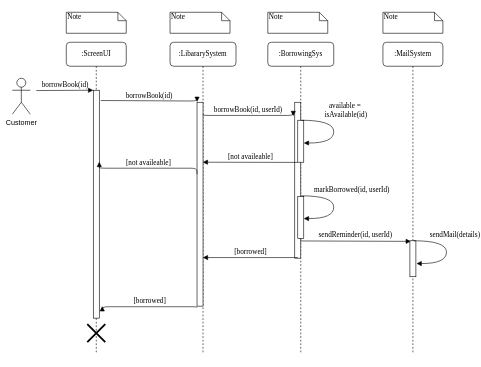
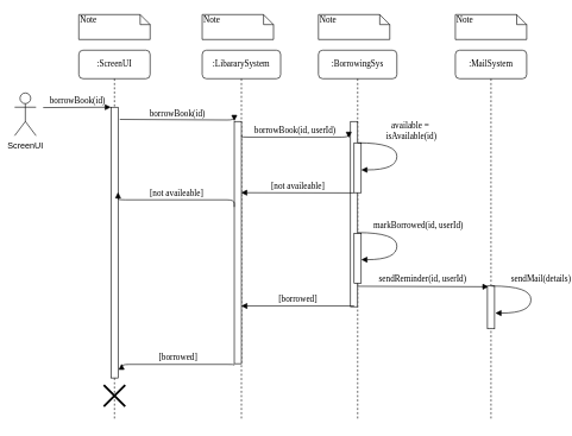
  <mxCell id="0" />
  <mxCell id="1" parent="0" />
  <mxCell id="2" value=":BorrowingSys" style="shape=umlLifeline;perimeter=lifelinePerimeter;whiteSpace=wrap;html=1;container=1;collapsible=0;recursiveResize=0;outlineConnect=0;rounded=1;shadow=0;comic=0;labelBackgroundColor=none;strokeWidth=1;fontFamily=Verdana;fontSize=12;align=center;" parent="1" vertex="1"><mxGeometry x="446" y="70" width="110" height="520" as="geometry" /></mxCell>
  <mxCell id="3" value="" style="html=1;points=[];perimeter=orthogonalPerimeter;rounded=0;shadow=0;comic=0;labelBackgroundColor=none;strokeWidth=1;fontFamily=Verdana;fontSize=12;align=center;" parent="2" vertex="1"><mxGeometry x="45" y="100" width="10" height="260" as="geometry" /></mxCell>
  <mxCell id="4" value="" style="html=1;points=[];perimeter=orthogonalPerimeter;rounded=0;shadow=0;comic=0;labelBackgroundColor=none;strokeWidth=1;fontFamily=Verdana;fontSize=12;align=center;" parent="2" vertex="1"><mxGeometry x="50" y="130" width="10" height="70" as="geometry" /></mxCell>
  <mxCell id="5" value="available =&amp;nbsp;&lt;div&gt;isAvailable(id)&lt;/div&gt;" style="html=1;verticalAlign=bottom;endArrow=block;labelBackgroundColor=none;fontFamily=Verdana;fontSize=12;elbow=vertical;edgeStyle=orthogonalEdgeStyle;curved=1;entryX=1;entryY=0.286;entryPerimeter=0;exitX=1.038;exitY=0.345;exitPerimeter=0;" edge="1" parent="2"><mxGeometry x="-0.231" y="20" relative="1" as="geometry"><mxPoint x="55" y="130" as="sourcePoint" /><mxPoint x="60" y="168" as="targetPoint" /><Array as="points"><mxPoint x="110" y="130" /><mxPoint x="110" y="168" /></Array><mxPoint as="offset" /></mxGeometry></mxCell>
  <mxCell id="6" value="[not availeable]" style="html=1;verticalAlign=bottom;endArrow=block;labelBackgroundColor=none;fontFamily=Verdana;fontSize=12;edgeStyle=elbowEdgeStyle;elbow=vertical;" edge="1" parent="2" target="17"><mxGeometry x="-0.004" relative="1" as="geometry"><mxPoint x="50" y="200.33" as="sourcePoint" /><mxPoint x="-20" y="200.33" as="targetPoint" /><mxPoint as="offset" /></mxGeometry></mxCell>
  <mxCell id="7" value="" style="html=1;points=[];perimeter=orthogonalPerimeter;rounded=0;shadow=0;comic=0;labelBackgroundColor=none;strokeWidth=1;fontFamily=Verdana;fontSize=12;align=center;" vertex="1" parent="2"><mxGeometry x="50" y="257" width="10" height="70" as="geometry" /></mxCell>
  <mxCell id="8" value="markBorrowed(id, userId)" style="html=1;verticalAlign=bottom;endArrow=block;labelBackgroundColor=none;fontFamily=Verdana;fontSize=12;elbow=vertical;edgeStyle=orthogonalEdgeStyle;curved=1;entryX=1;entryY=0.286;entryPerimeter=0;exitX=1.038;exitY=0.345;exitPerimeter=0;" edge="1" parent="2"><mxGeometry x="-0.231" y="30" relative="1" as="geometry"><mxPoint x="55" y="256" as="sourcePoint" /><mxPoint x="60" y="294" as="targetPoint" /><Array as="points"><mxPoint x="110" y="256" /><mxPoint x="110" y="294" /></Array><mxPoint as="offset" /></mxGeometry></mxCell>
  <mxCell id="9" value="sendReminder(id, userId)" style="html=1;verticalAlign=bottom;endArrow=block;labelBackgroundColor=none;fontFamily=Verdana;fontSize=12;edgeStyle=elbowEdgeStyle;elbow=vertical;entryX=0.167;entryY=0.189;entryDx=0;entryDy=0;entryPerimeter=0;" edge="1" parent="2"><mxGeometry x="-0.002" relative="1" as="geometry"><mxPoint x="55" y="331.33" as="sourcePoint" /><mxPoint x="238.67" y="332.34" as="targetPoint" /><mxPoint y="-1" as="offset" /></mxGeometry></mxCell>
  <mxCell id="10" value="[borrowed]" style="html=1;verticalAlign=bottom;endArrow=block;labelBackgroundColor=none;fontFamily=Verdana;fontSize=12;edgeStyle=elbowEdgeStyle;elbow=vertical;" edge="1" parent="2"><mxGeometry relative="1" as="geometry"><mxPoint x="50" y="359" as="sourcePoint" /><mxPoint x="-108.333" y="358.667" as="targetPoint" /></mxGeometry></mxCell>
  <mxCell id="11" value=":MailSystem" style="shape=umlLifeline;perimeter=lifelinePerimeter;whiteSpace=wrap;html=1;container=1;collapsible=0;recursiveResize=0;outlineConnect=0;rounded=1;shadow=0;comic=0;labelBackgroundColor=none;strokeWidth=1;fontFamily=Verdana;fontSize=12;align=center;" parent="1" vertex="1"><mxGeometry x="638" y="70" width="100" height="520" as="geometry" /></mxCell>
  <mxCell id="12" value="" style="html=1;points=[];perimeter=orthogonalPerimeter;rounded=0;shadow=0;comic=0;labelBackgroundColor=none;strokeWidth=1;fontFamily=Verdana;fontSize=12;align=center;" parent="11" vertex="1"><mxGeometry x="45" y="331" width="10" height="60" as="geometry" /></mxCell>
  <mxCell id="13" value="sendMail(details)" style="html=1;verticalAlign=bottom;endArrow=block;labelBackgroundColor=none;fontFamily=Verdana;fontSize=12;elbow=vertical;edgeStyle=orthogonalEdgeStyle;curved=1;entryX=1;entryY=0.286;entryPerimeter=0;exitX=1.038;exitY=0.345;exitPerimeter=0;" edge="1" parent="11"><mxGeometry x="-0.231" y="14" relative="1" as="geometry"><mxPoint x="51" y="331" as="sourcePoint" /><mxPoint x="56" y="369" as="targetPoint" /><Array as="points"><mxPoint x="106" y="331" /><mxPoint x="106" y="369" /></Array><mxPoint as="offset" /></mxGeometry></mxCell>
  <mxCell id="14" value=":ScreenUI" style="shape=umlLifeline;perimeter=lifelinePerimeter;whiteSpace=wrap;html=1;container=1;collapsible=0;recursiveResize=0;outlineConnect=0;rounded=1;shadow=0;comic=0;labelBackgroundColor=none;strokeWidth=1;fontFamily=Verdana;fontSize=12;align=center;" parent="1" vertex="1"><mxGeometry x="110" y="70" width="100" height="520" as="geometry" /></mxCell>
  <mxCell id="15" value="" style="html=1;points=[];perimeter=orthogonalPerimeter;rounded=0;shadow=0;comic=0;labelBackgroundColor=none;strokeWidth=1;fontFamily=Verdana;fontSize=12;align=center;" vertex="1" parent="14"><mxGeometry x="45" y="80" width="10" height="380" as="geometry" /></mxCell>
  <mxCell id="16" value="" style="shape=umlDestroy;whiteSpace=wrap;html=1;strokeWidth=3;targetShapes=umlLifeline;" vertex="1" parent="14"><mxGeometry x="35" y="470" width="30" height="30" as="geometry" /></mxCell>
  <mxCell id="17" value=":LibararySystem" style="shape=umlLifeline;perimeter=lifelinePerimeter;whiteSpace=wrap;html=1;container=1;collapsible=0;recursiveResize=0;outlineConnect=0;rounded=1;shadow=0;comic=0;labelBackgroundColor=none;strokeWidth=1;fontFamily=Verdana;fontSize=12;align=center;" parent="1" vertex="1"><mxGeometry x="283" y="70" width="110" height="520" as="geometry" /></mxCell>
  <mxCell id="18" value="" style="html=1;points=[];perimeter=orthogonalPerimeter;rounded=0;shadow=0;comic=0;labelBackgroundColor=none;strokeWidth=1;fontFamily=Verdana;fontSize=12;align=center;" parent="17" vertex="1"><mxGeometry x="45" y="100" width="10" height="340" as="geometry" /></mxCell>
  <mxCell id="19" value="borrowBook(id)" style="html=1;verticalAlign=bottom;endArrow=block;entryX=0;entryY=0;labelBackgroundColor=none;fontFamily=Verdana;fontSize=12;edgeStyle=elbowEdgeStyle;elbow=vertical;exitX=1.25;exitY=0.045;exitDx=0;exitDy=0;exitPerimeter=0;" edge="1" parent="17" source="15"><mxGeometry x="-0.005" relative="1" as="geometry"><mxPoint x="-50" y="100" as="sourcePoint" /><mxPoint x="45" y="99.5" as="targetPoint" /><mxPoint as="offset" /></mxGeometry></mxCell>
  <mxCell id="20" value="borrowBook(id, userId)" style="html=1;verticalAlign=bottom;endArrow=block;labelBackgroundColor=none;fontFamily=Verdana;fontSize=12;edgeStyle=elbowEdgeStyle;elbow=vertical;entryX=-0.25;entryY=0.089;entryDx=0;entryDy=0;entryPerimeter=0;" parent="17" target="3" edge="1"><mxGeometry relative="1" as="geometry"><mxPoint x="55" y="120.33" as="sourcePoint" /><mxPoint x="180" y="120" as="targetPoint" /></mxGeometry></mxCell>
  <mxCell id="21" value="[borrowed]" style="html=1;verticalAlign=bottom;endArrow=block;labelBackgroundColor=none;fontFamily=Verdana;fontSize=12;edgeStyle=elbowEdgeStyle;elbow=vertical;" edge="1" parent="17"><mxGeometry x="-0.004" relative="1" as="geometry"><mxPoint x="45" y="442" as="sourcePoint" /><mxPoint x="-113" y="440" as="targetPoint" /><mxPoint as="offset" /></mxGeometry></mxCell>
  <mxCell id="22" value="Note" style="shape=note;whiteSpace=wrap;html=1;size=14;verticalAlign=top;align=left;spacingTop=-6;rounded=0;shadow=0;comic=0;labelBackgroundColor=none;strokeWidth=1;fontFamily=Verdana;fontSize=12" parent="1" vertex="1"><mxGeometry x="283" y="20" width="100" height="35" as="geometry" /></mxCell>
  <mxCell id="23" value="Note" style="shape=note;whiteSpace=wrap;html=1;size=14;verticalAlign=top;align=left;spacingTop=-6;rounded=0;shadow=0;comic=0;labelBackgroundColor=none;strokeWidth=1;fontFamily=Verdana;fontSize=12" parent="1" vertex="1"><mxGeometry x="446" y="20" width="100" height="35" as="geometry" /></mxCell>
  <mxCell id="24" value="Note" style="shape=note;whiteSpace=wrap;html=1;size=14;verticalAlign=top;align=left;spacingTop=-6;rounded=0;shadow=0;comic=0;labelBackgroundColor=none;strokeWidth=1;fontFamily=Verdana;fontSize=12" parent="1" vertex="1"><mxGeometry x="638" y="20" width="100" height="35" as="geometry" /></mxCell>
  <mxCell id="25" value="Note" style="shape=note;whiteSpace=wrap;html=1;size=14;verticalAlign=top;align=left;spacingTop=-6;rounded=0;shadow=0;comic=0;labelBackgroundColor=none;strokeWidth=1;fontFamily=Verdana;fontSize=12" parent="1" vertex="1"><mxGeometry x="110" y="20" width="100" height="35" as="geometry" /></mxCell>
- <mxCell id="26" value="Customer" style="shape=umlActor;verticalLabelPosition=bottom;verticalAlign=top;html=1;outlineConnect=0;" vertex="1" parent="1"><mxGeometry x="20" y="130" width="30" height="60" as="geometry" /></mxCell>
+ <mxCell id="26" value="ScreenUI" style="shape=umlActor;verticalLabelPosition=bottom;verticalAlign=top;html=1;outlineConnect=0;" vertex="1" parent="1"><mxGeometry x="20" y="130" width="30" height="60" as="geometry" /></mxCell>
  <mxCell id="27" value="borrowBook(id)" style="html=1;verticalAlign=bottom;endArrow=block;entryX=0;entryY=0;labelBackgroundColor=none;fontFamily=Verdana;fontSize=12;edgeStyle=elbowEdgeStyle;elbow=vertical;" edge="1" parent="1"><mxGeometry x="-0.005" relative="1" as="geometry"><mxPoint x="60" y="150.5" as="sourcePoint" /><mxPoint x="155" y="150" as="targetPoint" /><mxPoint as="offset" /></mxGeometry></mxCell>
  <mxCell id="28" value="[not availeable]" style="html=1;verticalAlign=bottom;endArrow=block;labelBackgroundColor=none;fontFamily=Verdana;fontSize=12;edgeStyle=elbowEdgeStyle;elbow=vertical;entryX=1;entryY=0.314;entryDx=0;entryDy=0;entryPerimeter=0;" edge="1" parent="1" target="15"><mxGeometry x="-0.004" relative="1" as="geometry"><mxPoint x="328" y="290" as="sourcePoint" /><mxPoint x="170" y="290.67" as="targetPoint" /><mxPoint as="offset" /></mxGeometry></mxCell>
